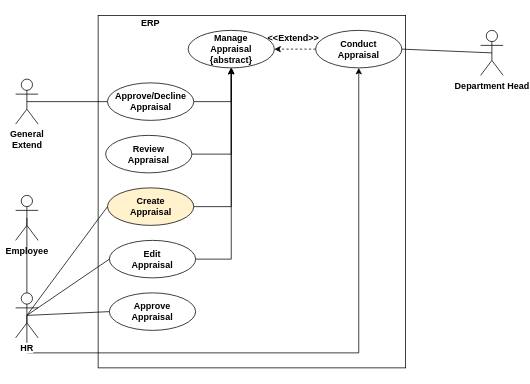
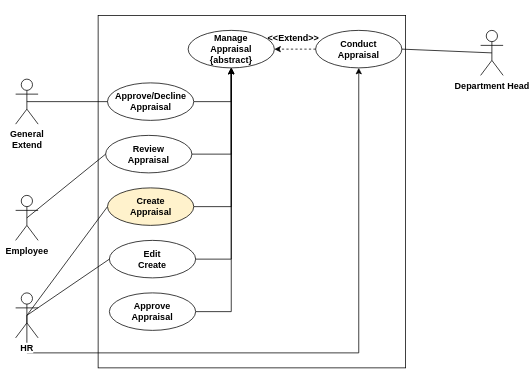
  <mxCell id="0" />
  <mxCell id="1" parent="0" />
  <mxCell id="2" value="Employee" style="shape=umlActor;verticalLabelPosition=bottom;labelBackgroundColor=#ffffff;verticalAlign=top;html=1;outlineConnect=0;fontStyle=1" parent="1" vertex="1"><mxGeometry x="20" y="260" width="30" height="60" as="geometry" /></mxCell>
  <mxCell id="3" value="" style="rounded=0;whiteSpace=wrap;html=1;" parent="1" vertex="1"><mxGeometry x="130" y="20" width="410" height="470" as="geometry" /></mxCell>
- <mxCell id="4" value="ERP" style="text;html=1;strokeColor=none;fillColor=none;align=center;verticalAlign=middle;whiteSpace=wrap;rounded=0;fontStyle=1" parent="1" vertex="1"><mxGeometry x="140" y="20" width="120" height="20" as="geometry" /></mxCell>
  <mxCell id="5" value="Manage&lt;br&gt;Appraisal&lt;br&gt;{abstract}" style="ellipse;whiteSpace=wrap;html=1;fontStyle=1;align=center;horizontal=1;labelBackgroundColor=none;labelBorderColor=none;shadow=0;" parent="1" vertex="1"><mxGeometry x="250" y="40" width="115" height="50" as="geometry" /></mxCell>
  <mxCell id="6" style="edgeStyle=orthogonalEdgeStyle;rounded=0;orthogonalLoop=1;jettySize=auto;html=1;exitX=1;exitY=0.5;exitDx=0;exitDy=0;entryX=0.5;entryY=1;entryDx=0;entryDy=0;" parent="1" source="7" target="5" edge="1"><mxGeometry relative="1" as="geometry" /></mxCell>
  <mxCell id="7" value="Approve/Decline&lt;br&gt;Appraisal" style="ellipse;whiteSpace=wrap;html=1;fontStyle=1;align=center;horizontal=1;labelBackgroundColor=none;labelBorderColor=none;shadow=0;" parent="1" vertex="1"><mxGeometry x="142.5" y="110" width="115" height="50" as="geometry" /></mxCell>
  <mxCell id="8" style="edgeStyle=orthogonalEdgeStyle;rounded=0;orthogonalLoop=1;jettySize=auto;html=1;exitX=1;exitY=0.5;exitDx=0;exitDy=0;entryX=0.5;entryY=1;entryDx=0;entryDy=0;" parent="1" source="9" target="5" edge="1"><mxGeometry relative="1" as="geometry" /></mxCell>
  <mxCell id="9" value="Review&lt;br&gt;Appraisal" style="ellipse;whiteSpace=wrap;html=1;fontStyle=1;align=center;horizontal=1;labelBackgroundColor=none;labelBorderColor=none;shadow=0;" parent="1" vertex="1"><mxGeometry x="140" y="180" width="115" height="50" as="geometry" /></mxCell>
  <mxCell id="10" value="" style="endArrow=none;html=1;entryX=0;entryY=0.5;entryDx=0;entryDy=0;exitX=0.5;exitY=0.5;exitDx=0;exitDy=0;exitPerimeter=0;" parent="1" source="11" target="7" edge="1"><mxGeometry width="50" height="50" relative="1" as="geometry"><mxPoint x="25" y="160" as="sourcePoint" /><mxPoint x="60" y="420" as="targetPoint" /></mxGeometry></mxCell>
  <mxCell id="11" value="General&lt;br&gt;Extend" style="shape=umlActor;verticalLabelPosition=bottom;labelBackgroundColor=#ffffff;verticalAlign=top;html=1;outlineConnect=0;fontStyle=1" parent="1" vertex="1"><mxGeometry x="20" y="105" width="30" height="60" as="geometry" /></mxCell>
- <mxCell id="12" style="edgeStyle=none;orthogonalLoop=1;jettySize=auto;html=1;exitX=0.5;exitY=0.5;exitDx=0;exitDy=0;exitPerimeter=0;endArrow=none;" parent="1" source="2" target="14" edge="1"><mxGeometry relative="1" as="geometry"><mxPoint x="35" y="110" as="sourcePoint" /><mxPoint x="150" y="215" as="targetPoint" /></mxGeometry></mxCell>
+ <mxCell id="12" style="edgeStyle=none;orthogonalLoop=1;jettySize=auto;html=1;exitX=0.5;exitY=0.5;exitDx=0;exitDy=0;exitPerimeter=0;entryX=0;entryY=0.5;entryDx=0;entryDy=0;endArrow=none;" parent="1" source="2" target="9" edge="1"><mxGeometry relative="1" as="geometry"><mxPoint x="35" y="110" as="sourcePoint" /><mxPoint x="150" y="215" as="targetPoint" /></mxGeometry></mxCell>
  <mxCell id="13" style="edgeStyle=orthogonalEdgeStyle;rounded=0;orthogonalLoop=1;jettySize=auto;html=1;exitX=0.5;exitY=0.5;exitDx=0;exitDy=0;exitPerimeter=0;entryX=0.5;entryY=1;entryDx=0;entryDy=0;" parent="1" source="14" target="24" edge="1"><mxGeometry relative="1" as="geometry"><Array as="points"><mxPoint x="35" y="470" /><mxPoint x="478" y="470" /></Array></mxGeometry></mxCell>
  <mxCell id="14" value="HR" style="shape=umlActor;verticalLabelPosition=bottom;labelBackgroundColor=#ffffff;verticalAlign=top;html=1;outlineConnect=0;fontStyle=1" parent="1" vertex="1"><mxGeometry x="20" y="390" width="30" height="60" as="geometry" /></mxCell>
  <mxCell id="15" style="edgeStyle=none;orthogonalLoop=1;jettySize=auto;html=1;exitX=0.5;exitY=0.5;exitDx=0;exitDy=0;exitPerimeter=0;entryX=0;entryY=0.5;entryDx=0;entryDy=0;endArrow=none;" parent="1" source="14" target="17" edge="1"><mxGeometry relative="1" as="geometry"><mxPoint x="35" y="260" as="sourcePoint" /><mxPoint x="150" y="215" as="targetPoint" /></mxGeometry></mxCell>
  <mxCell id="16" style="edgeStyle=orthogonalEdgeStyle;rounded=0;orthogonalLoop=1;jettySize=auto;html=1;exitX=1;exitY=0.5;exitDx=0;exitDy=0;entryX=0.5;entryY=1;entryDx=0;entryDy=0;" parent="1" source="17" target="5" edge="1"><mxGeometry relative="1" as="geometry" /></mxCell>
  <mxCell id="17" value="Create&lt;br&gt;Appraisal" style="ellipse;whiteSpace=wrap;html=1;fontStyle=1;align=center;horizontal=1;labelBackgroundColor=none;labelBorderColor=none;shadow=0;fillColor=#fff2cc;" parent="1" vertex="1"><mxGeometry x="142.5" y="250" width="115" height="50" as="geometry" /></mxCell>
  <mxCell id="18" style="edgeStyle=orthogonalEdgeStyle;rounded=0;orthogonalLoop=1;jettySize=auto;html=1;exitX=1;exitY=0.5;exitDx=0;exitDy=0;entryX=0.5;entryY=1;entryDx=0;entryDy=0;" parent="1" source="19" target="5" edge="1"><mxGeometry relative="1" as="geometry"><mxPoint x="-40" y="-40" as="targetPoint" /></mxGeometry></mxCell>
- <mxCell id="19" value="Edit&lt;br&gt;Appraisal" style="ellipse;whiteSpace=wrap;html=1;fontStyle=1;align=center;horizontal=1;labelBackgroundColor=none;labelBorderColor=none;shadow=0;" parent="1" vertex="1"><mxGeometry x="145" y="320" width="115" height="50" as="geometry" /></mxCell>
+ <mxCell id="19" value="Edit&lt;br&gt;Create" style="ellipse;whiteSpace=wrap;html=1;fontStyle=1;align=center;horizontal=1;labelBackgroundColor=none;labelBorderColor=none;shadow=0;" parent="1" vertex="1"><mxGeometry x="145" y="320" width="115" height="50" as="geometry" /></mxCell>
+ <mxCell id="20" style="edgeStyle=orthogonalEdgeStyle;rounded=0;orthogonalLoop=1;jettySize=auto;html=1;exitX=1;exitY=0.5;exitDx=0;exitDy=0;entryX=0.5;entryY=1;entryDx=0;entryDy=0;" parent="1" source="21" target="5" edge="1"><mxGeometry relative="1" as="geometry" /></mxCell>
  <mxCell id="21" value="Approve&lt;br&gt;Appraisal" style="ellipse;whiteSpace=wrap;html=1;fontStyle=1;align=center;horizontal=1;labelBackgroundColor=none;labelBorderColor=none;shadow=0;" parent="1" vertex="1"><mxGeometry x="145" y="390" width="115" height="50" as="geometry" /></mxCell>
  <mxCell id="22" style="edgeStyle=none;orthogonalLoop=1;jettySize=auto;html=1;exitX=0.5;exitY=0.5;exitDx=0;exitDy=0;exitPerimeter=0;entryX=0;entryY=0.5;entryDx=0;entryDy=0;endArrow=none;" parent="1" source="14" target="19" edge="1"><mxGeometry relative="1" as="geometry"><mxPoint x="45" y="430" as="sourcePoint" /><mxPoint x="152.5" y="285" as="targetPoint" /></mxGeometry></mxCell>
- <mxCell id="23" style="edgeStyle=none;orthogonalLoop=1;jettySize=auto;html=1;exitX=0.5;exitY=0.5;exitDx=0;exitDy=0;exitPerimeter=0;entryX=0;entryY=0.5;entryDx=0;entryDy=0;endArrow=none;" parent="1" source="14" target="21" edge="1"><mxGeometry relative="1" as="geometry"><mxPoint x="45" y="430" as="sourcePoint" /><mxPoint x="155" y="355" as="targetPoint" /></mxGeometry></mxCell>
  <mxCell id="24" value="Conduct&lt;br&gt;Appraisal" style="ellipse;whiteSpace=wrap;html=1;fontStyle=1;align=center;horizontal=1;labelBackgroundColor=none;labelBorderColor=none;shadow=0;" parent="1" vertex="1"><mxGeometry x="420" y="40" width="115" height="50" as="geometry" /></mxCell>
  <mxCell id="25" value="&amp;lt;&amp;lt;Extend&amp;gt;&amp;gt;" style="html=1;verticalAlign=middle;fontSize=12;fontStyle=1;fillColor=#ffffff;labelBackgroundColor=none;labelBorderColor=none;dashed=1;entryX=1;entryY=0.5;entryDx=0;entryDy=0;exitX=0;exitY=0.5;exitDx=0;exitDy=0;" parent="1" source="24" target="5" edge="1"><mxGeometry x="0.091" y="-15" relative="1" as="geometry"><mxPoint x="700" y="400" as="sourcePoint" /><mxPoint x="965" y="905" as="targetPoint" /><Array as="points" /><mxPoint as="offset" /></mxGeometry></mxCell>
  <mxCell id="26" value="Department Head" style="shape=umlActor;verticalLabelPosition=bottom;labelBackgroundColor=#ffffff;verticalAlign=top;html=1;outlineConnect=0;fontStyle=1" vertex="1" parent="1"><mxGeometry x="640" y="40" width="30" height="60" as="geometry" /></mxCell>
  <mxCell id="27" style="edgeStyle=none;orthogonalLoop=1;jettySize=auto;html=1;exitX=0.5;exitY=0.5;exitDx=0;exitDy=0;exitPerimeter=0;entryX=1;entryY=0.5;entryDx=0;entryDy=0;endArrow=none;" edge="1" parent="1" source="26" target="24"><mxGeometry relative="1" as="geometry"><mxPoint x="45" y="430" as="sourcePoint" /><mxPoint x="155" y="355" as="targetPoint" /></mxGeometry></mxCell>
